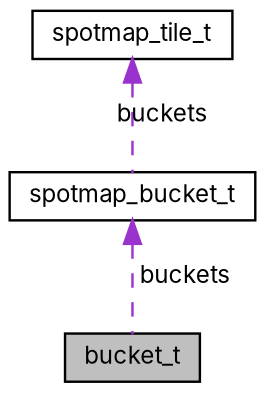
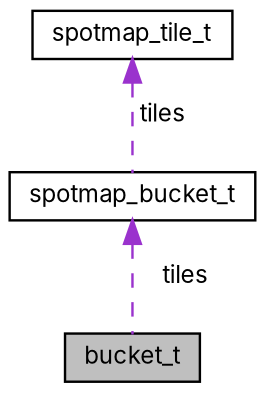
  digraph {
    fontname=Inter
    node [color=black fillcolor=white fontname=Inter fontsize=10 shape=record style=filled]
    edge [color=darkorchid3 dir=back fontname=Inter fontsize=10 labelfontname=Helvetica labelfontsize=10 style=dashed]
    n1 [fillcolor=grey75 fontcolor=black height=0.2 label=bucket_t width=0.4]
    n2 [height=0.2 label=spotmap_bucket_t width=0.4]
    n3 [height=0.2 label=spotmap_tile_t width=0.4]
-   n2 -> n1 [label=" buckets"]
-   n3 -> n2 [label=" buckets"]
+   n2 -> n1 [label=" tiles"]
+   n3 -> n2 [label=" tiles"]
  }
